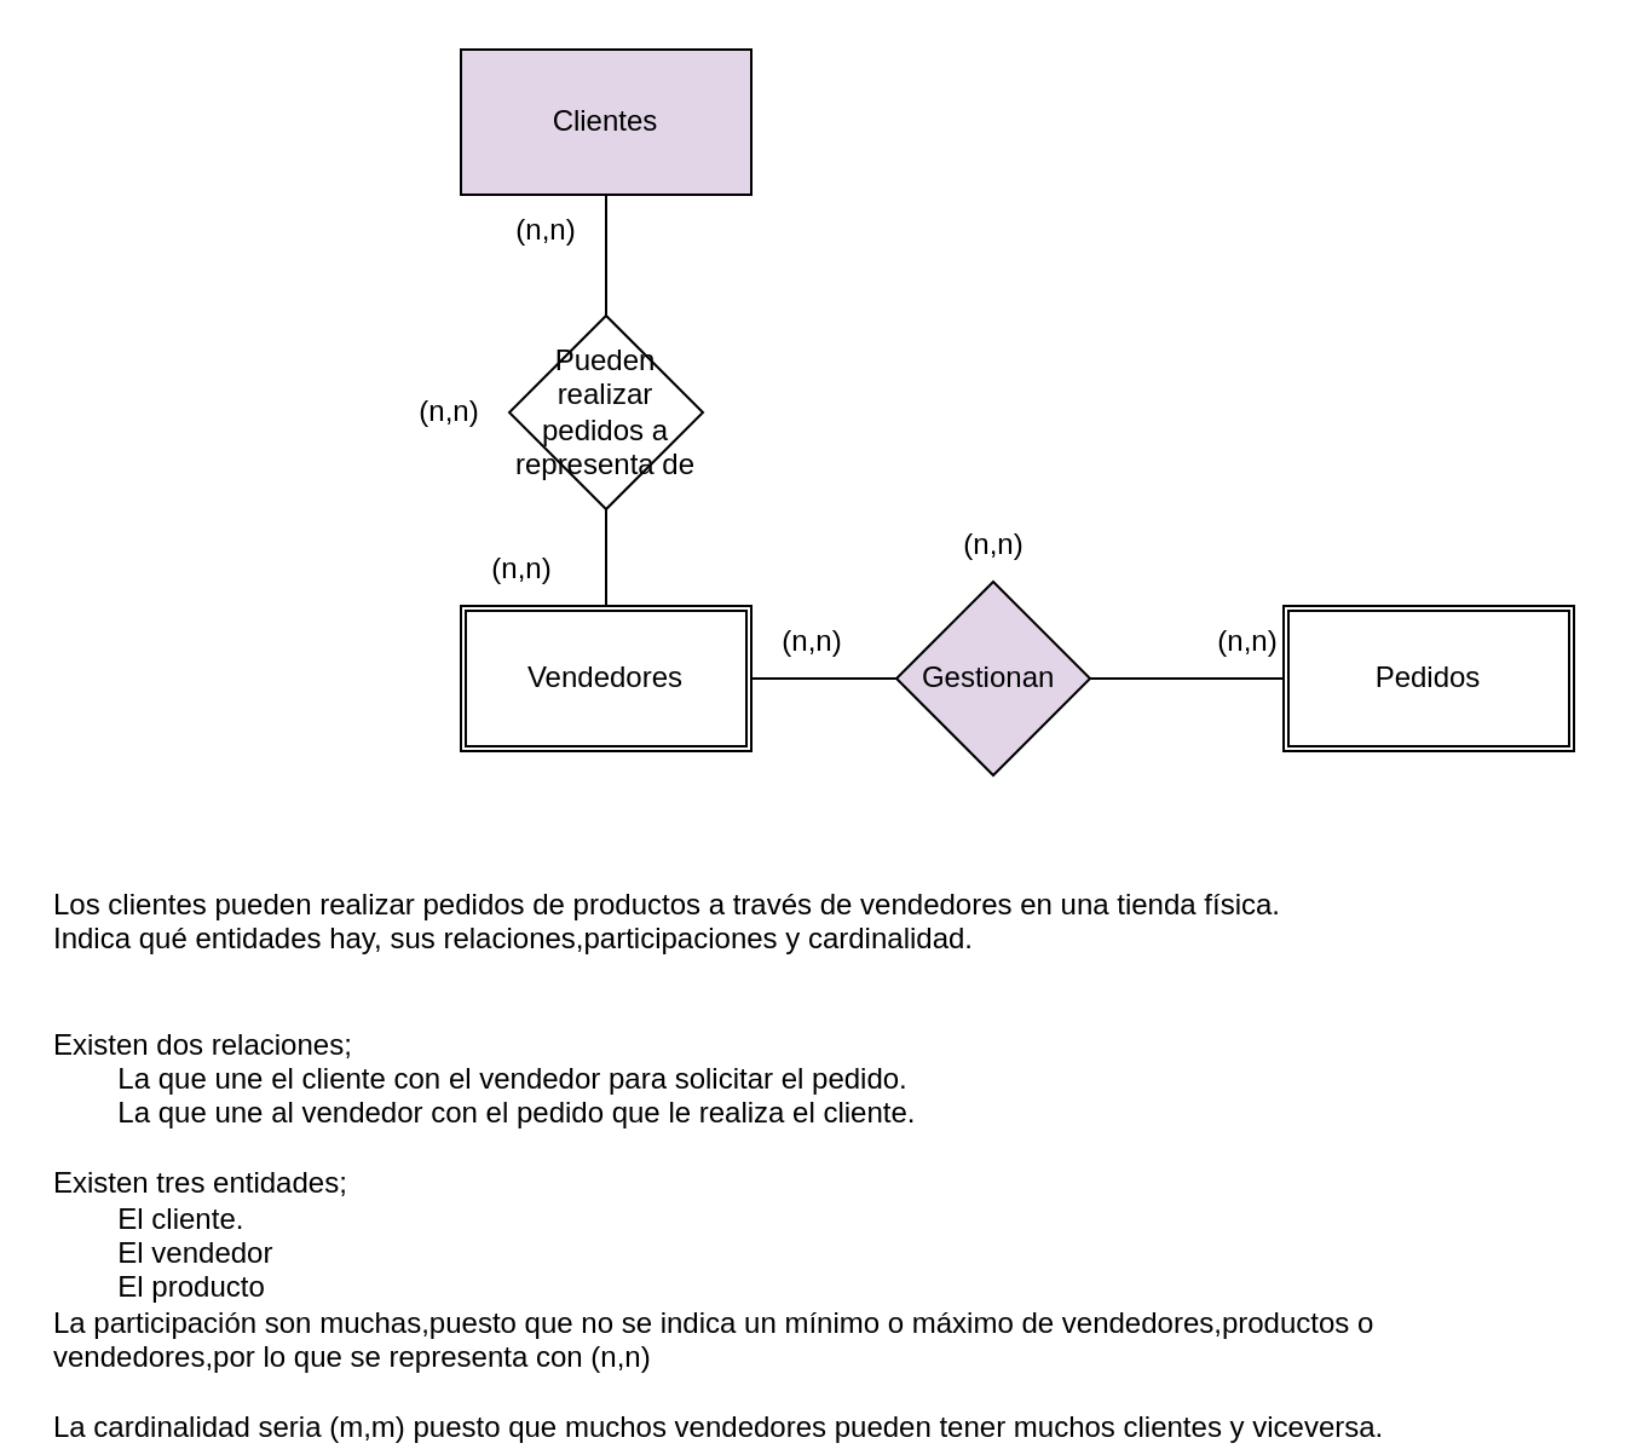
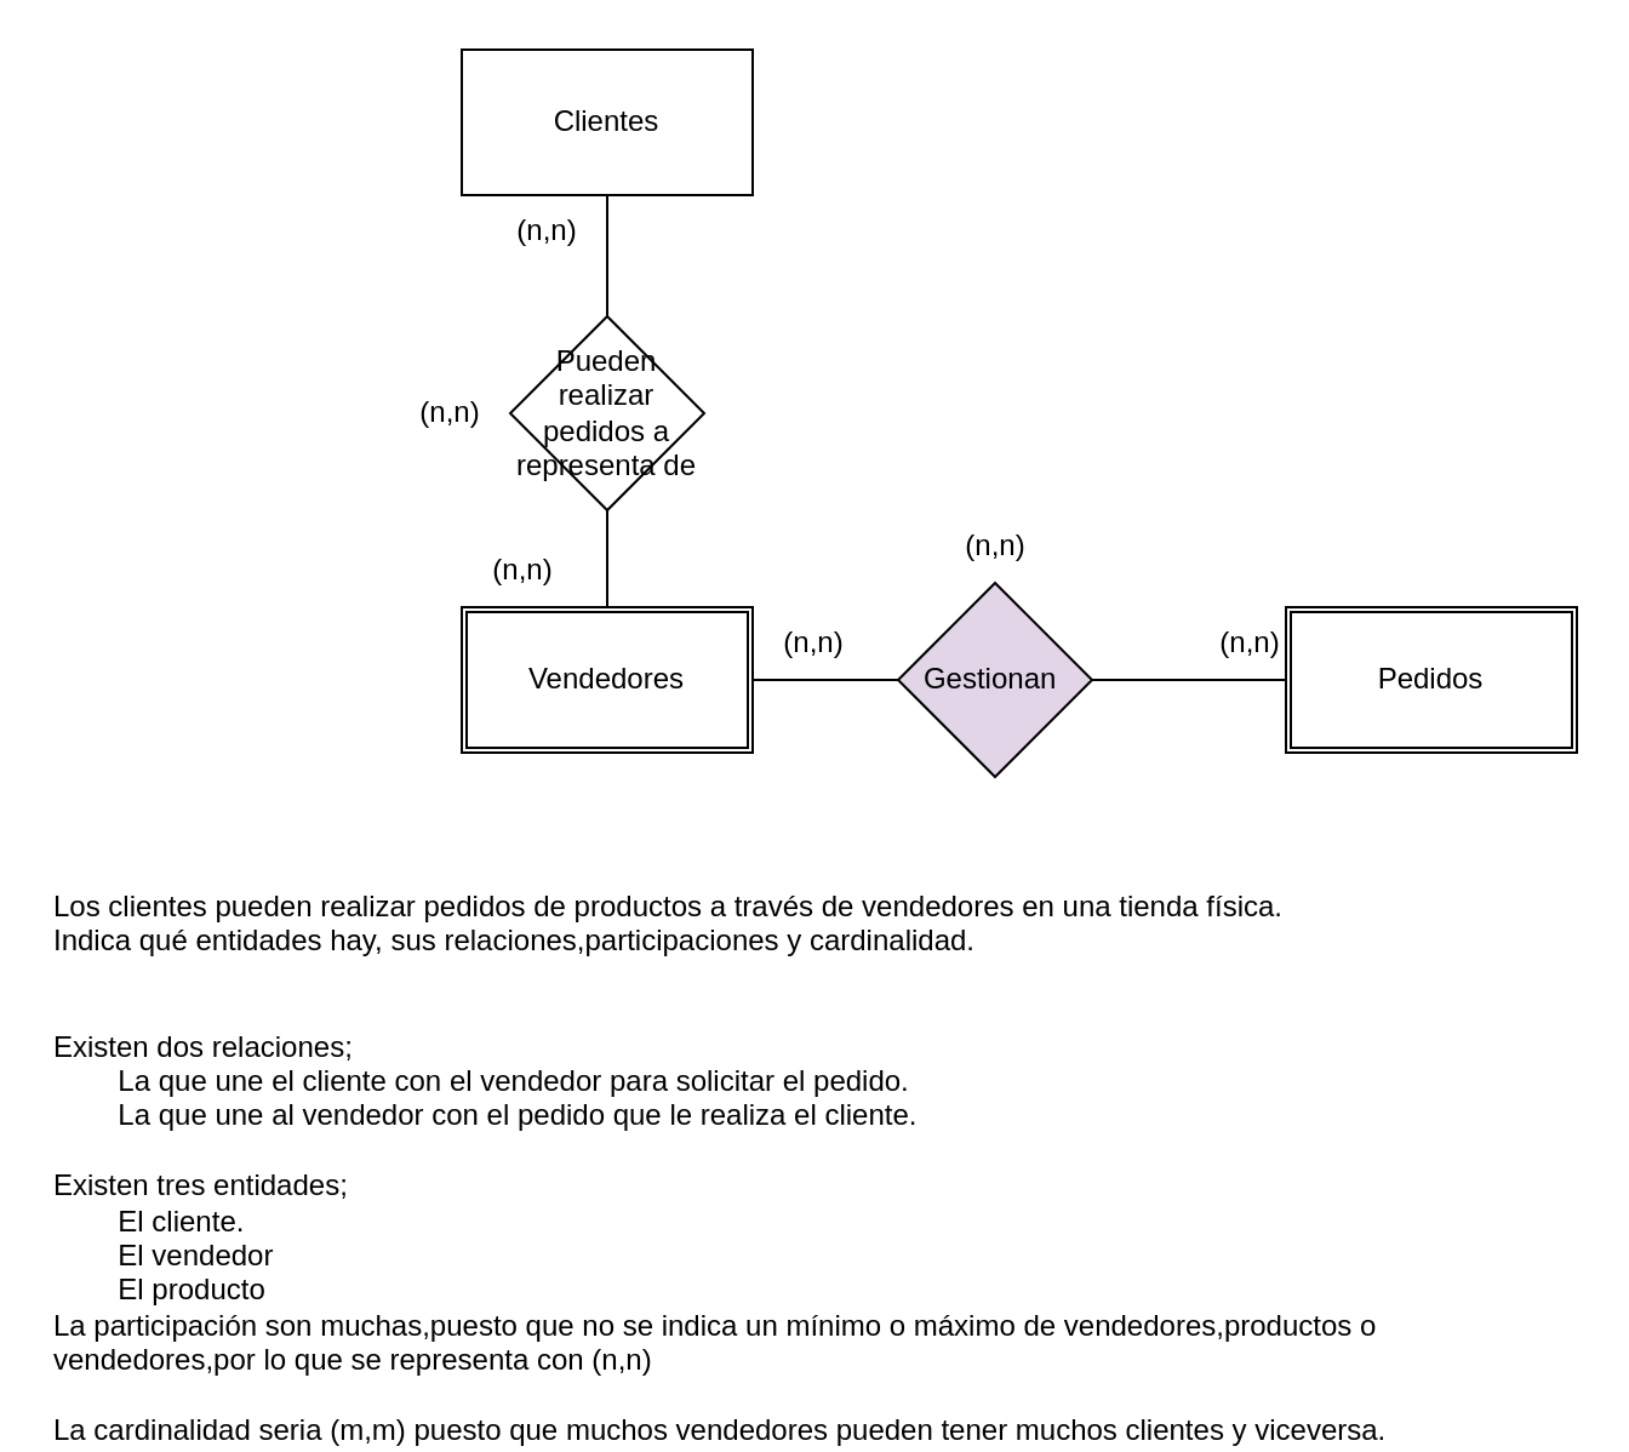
  <mxCell id="0" />
  <mxCell id="1" parent="0" />
  <mxCell id="2" value="Los clientes pueden realizar pedidos de productos a través de vendedores en una tienda física.&lt;br&gt;Indica qué entidades hay, sus relaciones,participaciones y cardinalidad.&lt;br&gt;&lt;br&gt;&lt;br&gt;Existen dos relaciones;&lt;br&gt;&lt;span style=&quot;white-space: pre;&quot;&gt;&#09;&lt;/span&gt;La que une el cliente con el vendedor para solicitar el pedido.&lt;br&gt;&lt;span style=&quot;white-space: pre;&quot;&gt;&#09;&lt;/span&gt;La que une al vendedor con el pedido que le realiza el cliente.&lt;br&gt;&lt;br&gt;Existen tres entidades;&lt;br&gt;&lt;span style=&quot;white-space: pre;&quot;&gt;&#09;&lt;/span&gt;El cliente.&lt;br&gt;&lt;span style=&quot;white-space: pre;&quot;&gt;&#09;&lt;/span&gt;El vendedor&lt;br&gt;&lt;span style=&quot;white-space: pre;&quot;&gt;&#09;&lt;/span&gt;El producto&lt;br&gt;La participación son muchas,puesto que no se indica un mínimo o máximo de vendedores,productos o vendedores,por lo que se representa con (n,n)&lt;br&gt;&lt;br&gt;La cardinalidad seria (m,m) puesto que muchos vendedores pueden tener muchos clientes y viceversa." style="text;whiteSpace=wrap;html=1;" vertex="1" parent="1"><mxGeometry x="20" y="360" width="560" height="50" as="geometry" /></mxCell>
- <mxCell id="3" value="Clientes" style="rounded=0;whiteSpace=wrap;html=1;fillColor=#e1d5e7;" vertex="1" parent="1"><mxGeometry x="190" y="20" width="120" height="60" as="geometry" /></mxCell>
+ <mxCell id="3" value="Clientes" style="rounded=0;whiteSpace=wrap;html=1;" vertex="1" parent="1"><mxGeometry x="190" y="20" width="120" height="60" as="geometry" /></mxCell>
  <mxCell id="4" value="Pueden realizar pedidos a representa de" style="rhombus;whiteSpace=wrap;html=1;" vertex="1" parent="1"><mxGeometry x="210" y="130" width="80" height="80" as="geometry" /></mxCell>
  <mxCell id="5" value="Pedidos" style="shape=ext;double=1;rounded=0;whiteSpace=wrap;html=1;" vertex="1" parent="1"><mxGeometry x="530" y="250" width="120" height="60" as="geometry" /></mxCell>
  <mxCell id="6" value="" style="endArrow=none;html=1;rounded=0;entryX=0.5;entryY=1;entryDx=0;entryDy=0;" edge="1" parent="1" target="3"><mxGeometry width="50" height="50" relative="1" as="geometry"><mxPoint x="250" y="130" as="sourcePoint" /><mxPoint x="250" y="90" as="targetPoint" /></mxGeometry></mxCell>
  <mxCell id="7" value="Vendedores" style="shape=ext;double=1;rounded=0;whiteSpace=wrap;html=1;" vertex="1" parent="1"><mxGeometry x="190" y="250" width="120" height="60" as="geometry" /></mxCell>
  <mxCell id="8" value="" style="endArrow=none;html=1;rounded=0;entryX=0.5;entryY=1;entryDx=0;entryDy=0;exitX=0.5;exitY=0;exitDx=0;exitDy=0;" edge="1" parent="1" source="7" target="4"><mxGeometry width="50" height="50" relative="1" as="geometry"><mxPoint x="240" y="250" as="sourcePoint" /><mxPoint x="290" y="200" as="targetPoint" /></mxGeometry></mxCell>
  <mxCell id="9" value="" style="endArrow=none;html=1;rounded=0;entryX=0;entryY=0.5;entryDx=0;entryDy=0;" edge="1" parent="1" source="7" target="10"><mxGeometry width="50" height="50" relative="1" as="geometry"><mxPoint x="240" y="250" as="sourcePoint" /><mxPoint x="290" y="200" as="targetPoint" /></mxGeometry></mxCell>
  <mxCell id="10" value="Gestionan&amp;nbsp;" style="rhombus;whiteSpace=wrap;html=1;fillColor=#e1d5e7;" vertex="1" parent="1"><mxGeometry x="370" y="240" width="80" height="80" as="geometry" /></mxCell>
  <mxCell id="11" value="" style="endArrow=none;html=1;rounded=0;entryX=0;entryY=0.5;entryDx=0;entryDy=0;exitX=1;exitY=0.5;exitDx=0;exitDy=0;" edge="1" parent="1" source="10" target="5"><mxGeometry width="50" height="50" relative="1" as="geometry"><mxPoint x="240" y="250" as="sourcePoint" /><mxPoint x="290" y="200" as="targetPoint" /></mxGeometry></mxCell>
  <mxCell id="12" value="(n,n)" style="text;html=1;align=center;verticalAlign=middle;resizable=0;points=[];autosize=1;strokeColor=none;fillColor=none;" vertex="1" parent="1"><mxGeometry x="200" y="80" width="50" height="30" as="geometry" /></mxCell>
  <mxCell id="13" value="(n,n)" style="text;html=1;align=center;verticalAlign=middle;resizable=0;points=[];autosize=1;strokeColor=none;fillColor=none;" vertex="1" parent="1"><mxGeometry x="190" y="220" width="50" height="30" as="geometry" /></mxCell>
  <mxCell id="14" value="(n,n)" style="text;html=1;align=center;verticalAlign=middle;resizable=0;points=[];autosize=1;strokeColor=none;fillColor=none;" vertex="1" parent="1"><mxGeometry x="160" y="155" width="50" height="30" as="geometry" /></mxCell>
  <mxCell id="15" value="(n,n)" style="text;html=1;align=center;verticalAlign=middle;resizable=0;points=[];autosize=1;strokeColor=none;fillColor=none;" vertex="1" parent="1"><mxGeometry x="310" y="250" width="50" height="30" as="geometry" /></mxCell>
  <mxCell id="16" value="(n,n)" style="text;html=1;align=center;verticalAlign=middle;resizable=0;points=[];autosize=1;strokeColor=none;fillColor=none;" vertex="1" parent="1"><mxGeometry x="490" y="250" width="50" height="30" as="geometry" /></mxCell>
  <mxCell id="17" value="(n,n)" style="text;html=1;align=center;verticalAlign=middle;resizable=0;points=[];autosize=1;strokeColor=none;fillColor=none;" vertex="1" parent="1"><mxGeometry x="385" y="210" width="50" height="30" as="geometry" /></mxCell>
